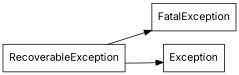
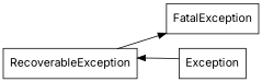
  strict digraph {
    fontname=Inter
    rankdir=LR
    node [fontname=Inter shape=record]
    edge [fontname=Inter]
    n1 [label=RecoverableException]
    n2 [label=FatalException]
    n3 [label=Exception]
    n1 -> n2
-   n1 -> n3
+   n3 -> n1
  }
